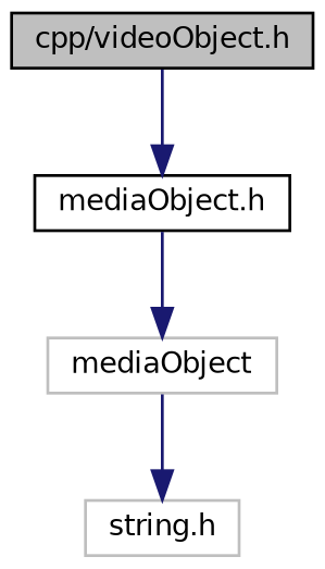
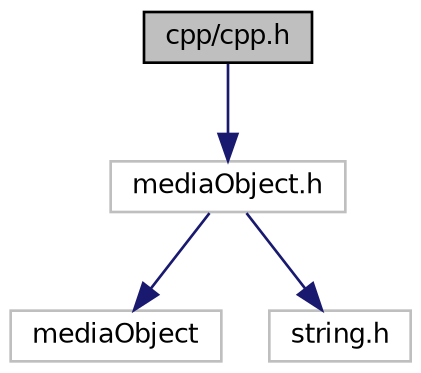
  digraph {
    fontname="DejaVu Sans"
    node [color=black fillcolor=white fontname="DejaVu Sans" fontsize=10 shape=record style=filled]
    edge [color=midnightblue fontname="DejaVu Sans" fontsize=10 labelfontname=Helvetica labelfontsize=10 style=solid]
-   n1 [fillcolor=grey75 fontcolor=black height=0.2 label="cpp/videoObject.h" width=0.4]
-   n2 [height=0.2 label="mediaObject.h" width=0.4]
+   n1 [fillcolor=grey75 fontcolor=black height=0.2 label="cpp/cpp.h" width=0.4]
+   n2 [color=grey75 height=0.2 label="mediaObject.h" width=0.4]
    n3 [color=grey75 height=0.2 label=mediaObject width=0.4]
    n4 [color=grey75 height=0.2 label="string.h" width=0.4]
    n1 -> n2
    n2 -> n3
-   n3 -> n4
+   n2 -> n4
  }
